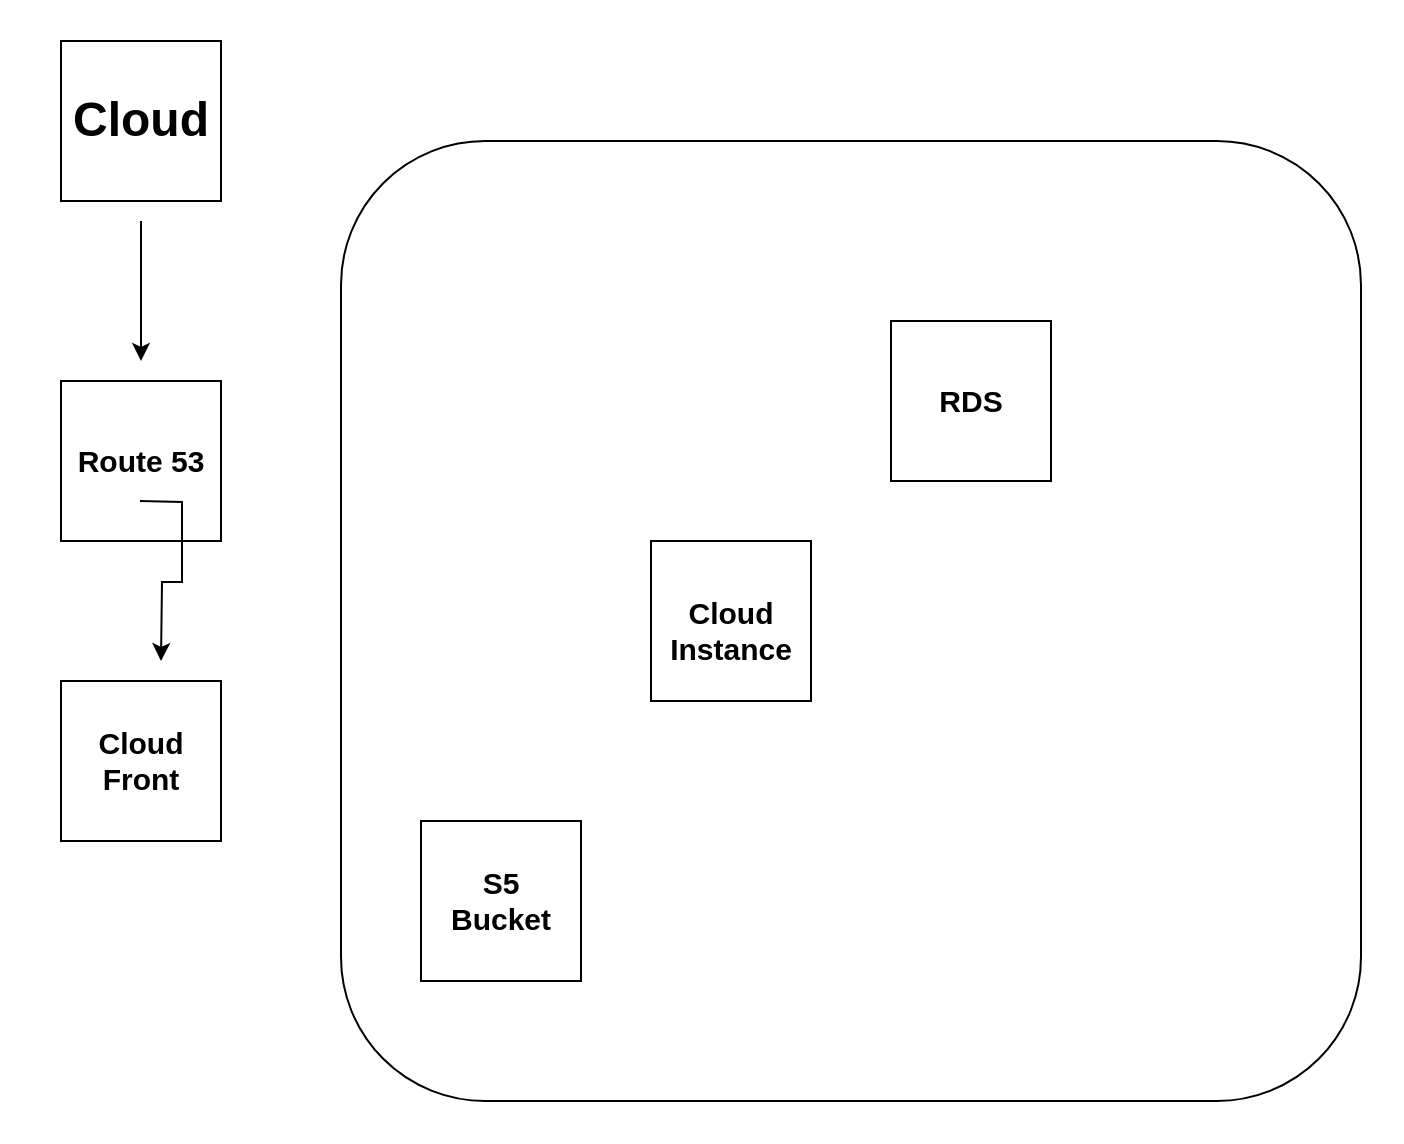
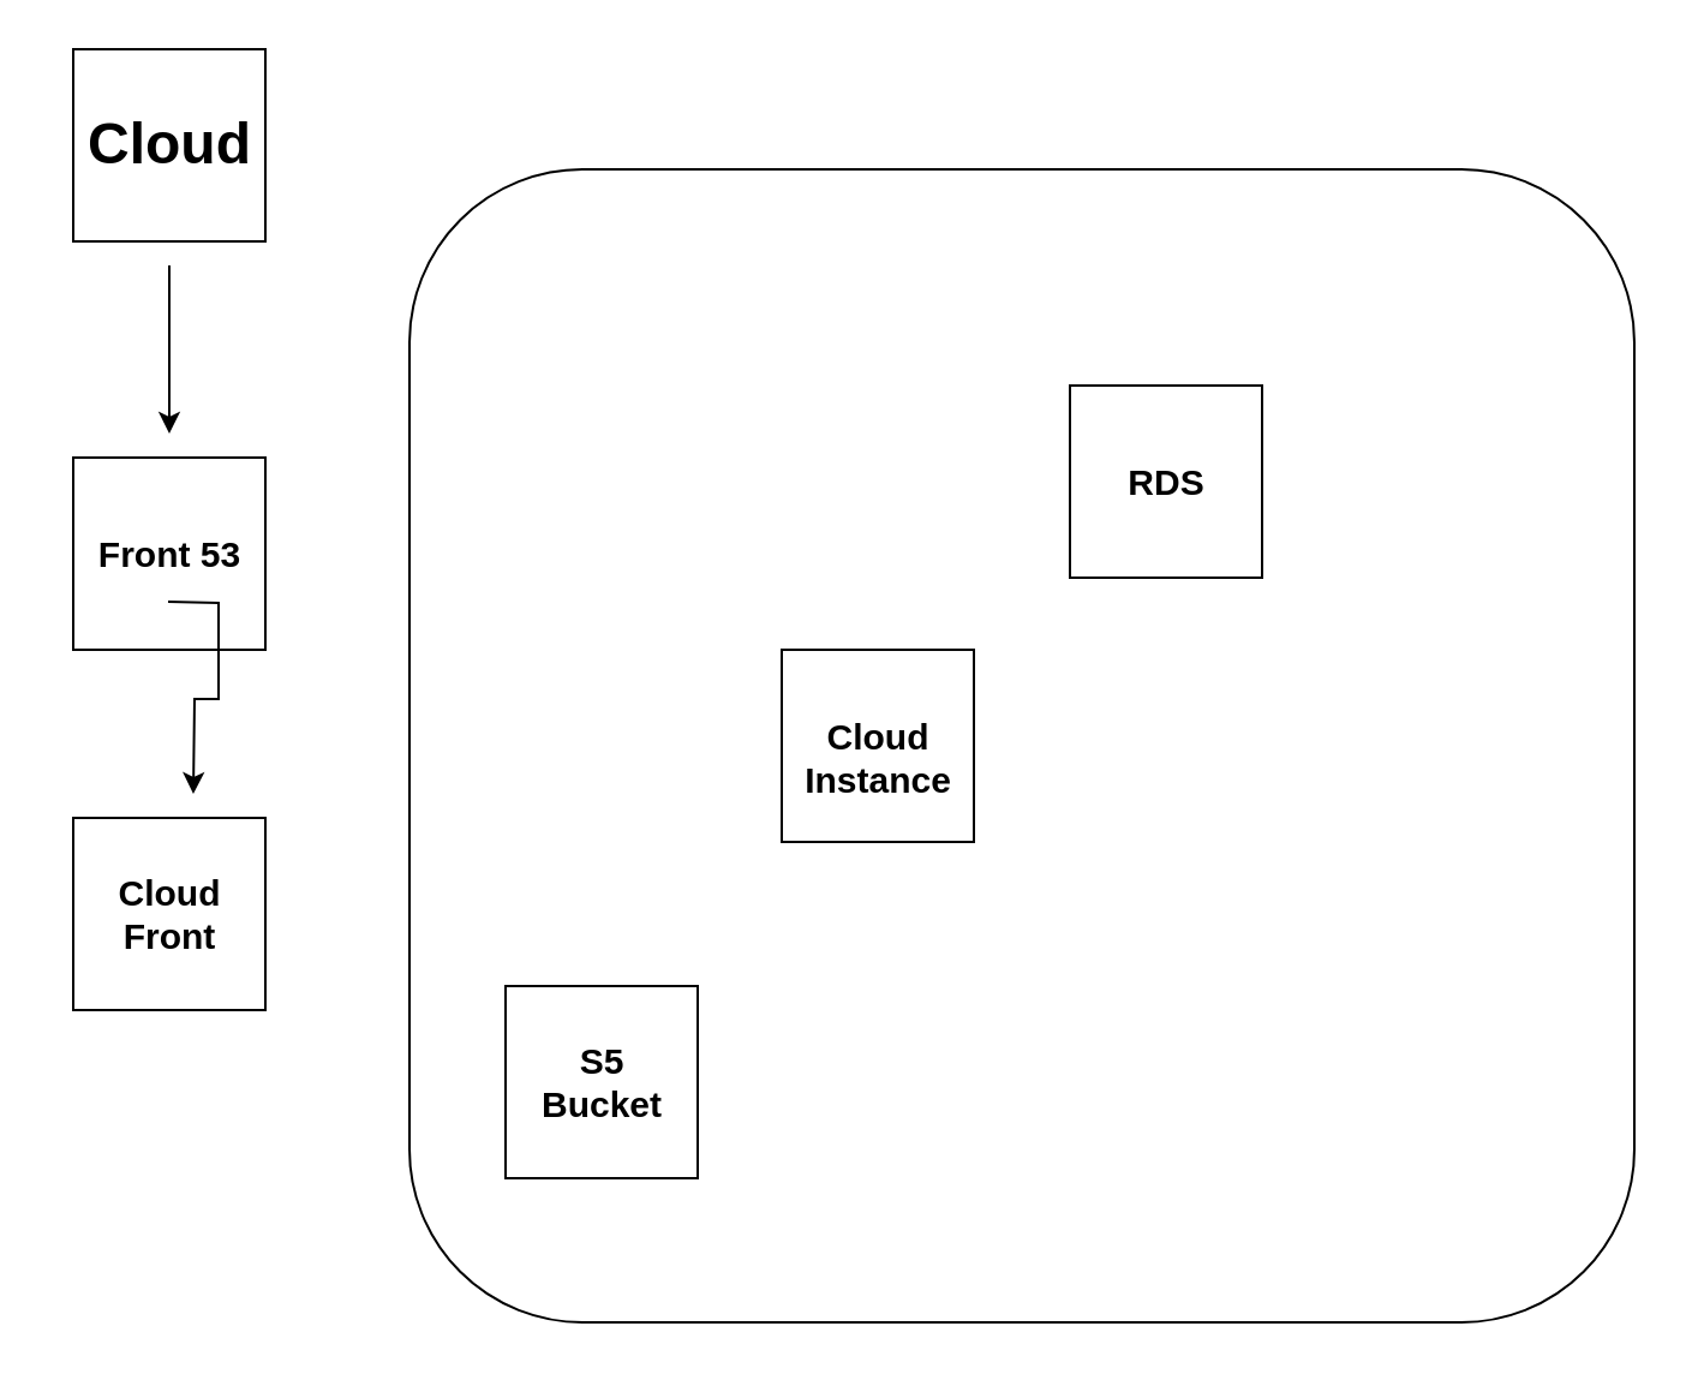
  <mxCell id="0" />
  <mxCell id="1" parent="0" />
  <mxCell id="2" value="" style="rounded=1;whiteSpace=wrap;html=1;fontSize=15;" vertex="1" parent="1"><mxGeometry x="170" y="70" width="510" height="480" as="geometry" /></mxCell>
  <mxCell id="3" value="" style="whiteSpace=wrap;html=1;aspect=fixed;" vertex="1" parent="1"><mxGeometry x="30" y="20" width="80" height="80" as="geometry" /></mxCell>
  <mxCell id="4" value="" style="whiteSpace=wrap;html=1;aspect=fixed;" vertex="1" parent="1"><mxGeometry x="30" y="190" width="80" height="80" as="geometry" /></mxCell>
  <mxCell id="5" style="edgeStyle=orthogonalEdgeStyle;rounded=0;orthogonalLoop=1;jettySize=auto;html=1;fontSize=15;" edge="1" parent="1"><mxGeometry relative="1" as="geometry"><mxPoint x="70" y="110" as="sourcePoint" /><mxPoint x="70" y="180" as="targetPoint" /></mxGeometry></mxCell>
  <mxCell id="6" value="Cloud" style="text;strokeColor=none;fillColor=none;html=1;fontSize=24;fontStyle=1;verticalAlign=middle;align=center;" vertex="1" parent="1"><mxGeometry x="20" y="40" width="100" height="40" as="geometry" /></mxCell>
- <mxCell id="7" value="Route 53" style="text;strokeColor=none;fillColor=none;html=1;fontSize=15;fontStyle=1;verticalAlign=middle;align=center;" vertex="1" parent="1"><mxGeometry x="20" y="210" width="100" height="40" as="geometry" /></mxCell>
+ <mxCell id="7" value="Front 53" style="text;strokeColor=none;fillColor=none;html=1;fontSize=15;fontStyle=1;verticalAlign=middle;align=center;" vertex="1" parent="1"><mxGeometry x="20" y="210" width="100" height="40" as="geometry" /></mxCell>
  <mxCell id="8" value="" style="whiteSpace=wrap;html=1;aspect=fixed;" vertex="1" parent="1"><mxGeometry x="30" y="340" width="80" height="80" as="geometry" /></mxCell>
  <mxCell id="9" value="Cloud&lt;br&gt;Front" style="text;strokeColor=none;fillColor=none;html=1;fontSize=15;fontStyle=1;verticalAlign=middle;align=center;" vertex="1" parent="1"><mxGeometry x="20" y="360" width="100" height="40" as="geometry" /></mxCell>
  <mxCell id="10" value="" style="whiteSpace=wrap;html=1;aspect=fixed;" vertex="1" parent="1"><mxGeometry x="210" y="410" width="80" height="80" as="geometry" /></mxCell>
  <mxCell id="11" value="S5&lt;br&gt;Bucket" style="text;strokeColor=none;fillColor=none;html=1;fontSize=15;fontStyle=1;verticalAlign=middle;align=center;" vertex="1" parent="1"><mxGeometry x="200" y="430" width="100" height="40" as="geometry" /></mxCell>
  <mxCell id="12" value="" style="whiteSpace=wrap;html=1;aspect=fixed;" vertex="1" parent="1"><mxGeometry x="325" y="270" width="80" height="80" as="geometry" /></mxCell>
  <mxCell id="13" value="Cloud&lt;br&gt;Instance" style="text;strokeColor=none;fillColor=none;html=1;fontSize=15;fontStyle=1;verticalAlign=middle;align=center;" vertex="1" parent="1"><mxGeometry x="315" y="290" width="100" height="50" as="geometry" /></mxCell>
  <mxCell id="14" value="" style="whiteSpace=wrap;html=1;aspect=fixed;" vertex="1" parent="1"><mxGeometry x="445" y="160" width="80" height="80" as="geometry" /></mxCell>
  <mxCell id="15" value="RDS" style="text;strokeColor=none;fillColor=none;html=1;fontSize=15;fontStyle=1;verticalAlign=middle;align=center;" vertex="1" parent="1"><mxGeometry x="435" y="180" width="100" height="40" as="geometry" /></mxCell>
  <mxCell id="16" style="edgeStyle=orthogonalEdgeStyle;rounded=0;orthogonalLoop=1;jettySize=auto;html=1;exitX=0.5;exitY=1;exitDx=0;exitDy=0;fontSize=15;" edge="1" parent="1"><mxGeometry relative="1" as="geometry"><mxPoint x="69.5" y="250" as="sourcePoint" /><mxPoint x="80" y="330" as="targetPoint" /></mxGeometry></mxCell>
